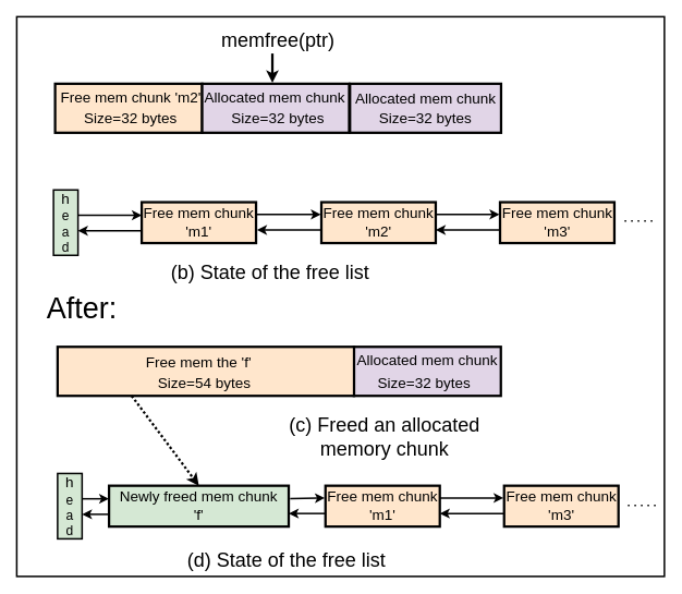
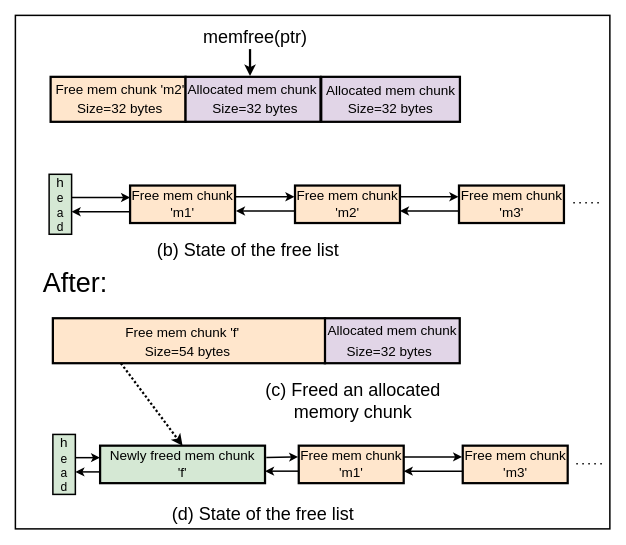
  <mxCell id="0" />
  <mxCell id="1" parent="0" />
  <mxCell id="2" value="" style="rounded=0;whiteSpace=wrap;html=1;fillColor=none;strokeWidth=2;" parent="1" vertex="1"><mxGeometry x="20" y="20" width="793" height="685" as="geometry" /></mxCell>
  <mxCell id="3" value="&lt;font style=&quot;font-size: 36px;&quot;&gt;After:&lt;/font&gt;" style="text;html=1;strokeColor=none;fillColor=none;align=center;verticalAlign=middle;whiteSpace=wrap;rounded=0;" parent="1" vertex="1"><mxGeometry x="70" y="360.5" width="60" height="30" as="geometry" /></mxCell>
  <mxCell id="4" value="" style="rounded=0;whiteSpace=wrap;html=1;strokeWidth=3;fillColor=#e1d5e7;strokeColor=default;" parent="1" vertex="1"><mxGeometry x="432.75" y="424" width="180" height="60" as="geometry" /></mxCell>
  <mxCell id="5" value="" style="rounded=0;whiteSpace=wrap;html=1;strokeWidth=3;fillColor=#ffe6cc;strokeColor=default;" parent="1" vertex="1"><mxGeometry x="70" y="424" width="363" height="60" as="geometry" /></mxCell>
  <mxCell id="6" value="&lt;font style=&quot;font-size: 18px;&quot;&gt;Size=54 bytes&lt;br&gt;&lt;/font&gt;" style="text;html=1;strokeColor=none;fillColor=none;align=center;verticalAlign=middle;whiteSpace=wrap;rounded=0;" parent="1" vertex="1"><mxGeometry x="188.25" y="454" width="124" height="30" as="geometry" /></mxCell>
- <mxCell id="7" value="&lt;font style=&quot;font-size: 18px;&quot;&gt;Free mem the&lt;/font&gt;&lt;font style=&quot;font-size: 18px;&quot;&gt; 'f'&lt;/font&gt;" style="text;html=1;strokeColor=none;fillColor=none;align=center;verticalAlign=middle;whiteSpace=wrap;rounded=0;" parent="1" vertex="1"><mxGeometry x="138.25" y="430" width="209.5" height="26" as="geometry" /></mxCell>
+ <mxCell id="7" value="&lt;font style=&quot;font-size: 18px;&quot;&gt;Free mem chunk&lt;/font&gt;&lt;font style=&quot;font-size: 18px;&quot;&gt; 'f'&lt;/font&gt;" style="text;html=1;strokeColor=none;fillColor=none;align=center;verticalAlign=middle;whiteSpace=wrap;rounded=0;" parent="1" vertex="1"><mxGeometry x="138.25" y="430" width="209.5" height="26" as="geometry" /></mxCell>
  <mxCell id="8" value="" style="rounded=0;whiteSpace=wrap;html=1;strokeWidth=3;fillColor=#ffe6cc;strokeColor=default;" parent="1" vertex="1"><mxGeometry x="67" y="102" width="180" height="60" as="geometry" /></mxCell>
  <mxCell id="9" value="&lt;font style=&quot;font-size: 18px;&quot;&gt;&lt;font style=&quot;font-size: 18px;&quot;&gt;Size=32 bytes&lt;br&gt;&lt;/font&gt;&lt;/font&gt;" style="text;html=1;strokeColor=none;fillColor=none;align=center;verticalAlign=middle;whiteSpace=wrap;rounded=0;" parent="1" vertex="1"><mxGeometry x="90.25" y="130" width="139" height="30" as="geometry" /></mxCell>
  <mxCell id="10" value="" style="rounded=0;whiteSpace=wrap;html=1;strokeWidth=3;fillColor=#e1d5e7;" parent="1" vertex="1"><mxGeometry x="247" y="102" width="180" height="60" as="geometry" /></mxCell>
  <mxCell id="11" value="&lt;font style=&quot;font-size: 18px;&quot;&gt;Allocated mem chunk&lt;/font&gt;" style="text;html=1;strokeColor=none;fillColor=none;align=center;verticalAlign=middle;whiteSpace=wrap;rounded=0;" parent="1" vertex="1"><mxGeometry x="230.5" y="106" width="209.5" height="26" as="geometry" /></mxCell>
  <mxCell id="12" value="" style="rounded=0;whiteSpace=wrap;html=1;strokeWidth=3;fillColor=#e1d5e7;strokeColor=default;" parent="1" vertex="1"><mxGeometry x="428" y="102" width="185" height="60" as="geometry" /></mxCell>
  <mxCell id="13" value="&lt;font style=&quot;font-size: 18px;&quot;&gt;Free mem chunk 'm2'&lt;br&gt;&lt;/font&gt;" style="text;html=1;strokeColor=none;fillColor=none;align=center;verticalAlign=middle;whiteSpace=wrap;rounded=0;" parent="1" vertex="1"><mxGeometry x="55" y="106" width="209.5" height="26" as="geometry" /></mxCell>
  <mxCell id="14" value="&lt;font style=&quot;font-size: 24px;&quot;&gt;memfree(ptr)&lt;/font&gt;" style="text;html=1;strokeColor=none;fillColor=none;align=center;verticalAlign=middle;whiteSpace=wrap;rounded=0;" parent="1" vertex="1"><mxGeometry x="310" y="35" width="60" height="30" as="geometry" /></mxCell>
  <mxCell id="15" value="" style="endArrow=classic;html=1;rounded=0;strokeWidth=3;" parent="1" edge="1"><mxGeometry width="50" height="50" relative="1" as="geometry"><mxPoint x="333" y="65" as="sourcePoint" /><mxPoint x="333" y="101" as="targetPoint" /></mxGeometry></mxCell>
  <mxCell id="16" value="&lt;div&gt;&lt;font style=&quot;font-size: 18px;&quot;&gt;h&lt;/font&gt;&lt;/div&gt;&lt;div&gt;&lt;font size=&quot;3&quot;&gt;e&lt;/font&gt;&lt;/div&gt;&lt;div&gt;&lt;font size=&quot;3&quot;&gt;a&lt;/font&gt;&lt;/div&gt;&lt;div&gt;&lt;font size=&quot;3&quot;&gt;d&lt;br&gt;&lt;/font&gt;&lt;/div&gt;" style="rounded=0;whiteSpace=wrap;html=1;strokeWidth=2;fillColor=#d5e8d4;strokeColor=default;" parent="1" vertex="1"><mxGeometry x="65" y="232" width="30" height="80" as="geometry" /></mxCell>
  <mxCell id="17" value="" style="endArrow=classic;html=1;rounded=0;exitX=1;exitY=0.5;exitDx=0;exitDy=0;strokeWidth=2;" parent="1" edge="1"><mxGeometry width="50" height="50" relative="1" as="geometry"><mxPoint x="95" y="263" as="sourcePoint" /><mxPoint x="173" y="263" as="targetPoint" /></mxGeometry></mxCell>
  <mxCell id="18" value="&lt;div&gt;&lt;font style=&quot;font-size: 18px;&quot;&gt;Free mem chunk &lt;br&gt;&lt;/font&gt;&lt;/div&gt;&lt;div&gt;&lt;font style=&quot;font-size: 18px;&quot;&gt;'m1'&lt;/font&gt;&lt;/div&gt;" style="rounded=0;whiteSpace=wrap;html=1;strokeWidth=3;fillColor=#ffe6cc;strokeColor=default;" parent="1" vertex="1"><mxGeometry x="173" y="247" width="140" height="50" as="geometry" /></mxCell>
  <mxCell id="19" value="" style="endArrow=classic;html=1;rounded=0;exitX=1;exitY=0.5;exitDx=0;exitDy=0;strokeWidth=2;" parent="1" edge="1"><mxGeometry width="50" height="50" relative="1" as="geometry"><mxPoint x="173" y="282" as="sourcePoint" /><mxPoint x="95" y="282" as="targetPoint" /></mxGeometry></mxCell>
  <mxCell id="20" value="" style="endArrow=classic;html=1;rounded=0;exitX=1;exitY=0.5;exitDx=0;exitDy=0;strokeWidth=2;" parent="1" edge="1"><mxGeometry width="50" height="50" relative="1" as="geometry"><mxPoint x="314.25" y="262" as="sourcePoint" /><mxPoint x="392.25" y="262" as="targetPoint" /></mxGeometry></mxCell>
  <mxCell id="21" value="" style="endArrow=classic;html=1;rounded=0;exitX=1;exitY=0.5;exitDx=0;exitDy=0;strokeWidth=2;" parent="1" edge="1"><mxGeometry width="50" height="50" relative="1" as="geometry"><mxPoint x="392.25" y="281" as="sourcePoint" /><mxPoint x="314.25" y="281" as="targetPoint" /></mxGeometry></mxCell>
  <mxCell id="22" value="" style="endArrow=none;dashed=1;html=1;dashPattern=1 3;strokeWidth=2;rounded=0;" parent="1" edge="1"><mxGeometry width="50" height="50" relative="1" as="geometry"><mxPoint x="768.25" y="618" as="sourcePoint" /><mxPoint x="808" y="618" as="targetPoint" /></mxGeometry></mxCell>
  <mxCell id="23" value="&lt;font style=&quot;font-size: 18px;&quot;&gt;&lt;font style=&quot;font-size: 18px;&quot;&gt;Size=32 bytes&lt;br&gt;&lt;/font&gt;&lt;/font&gt;" style="text;html=1;strokeColor=none;fillColor=none;align=center;verticalAlign=middle;whiteSpace=wrap;rounded=0;" parent="1" vertex="1"><mxGeometry x="255" y="130" width="170" height="30" as="geometry" /></mxCell>
  <mxCell id="24" value="&lt;font style=&quot;font-size: 18px;&quot;&gt;&lt;font style=&quot;font-size: 18px;&quot;&gt;Size=32 bytes&lt;br&gt;&lt;/font&gt;&lt;/font&gt;" style="text;html=1;strokeColor=none;fillColor=none;align=center;verticalAlign=middle;whiteSpace=wrap;rounded=0;" parent="1" vertex="1"><mxGeometry x="448" y="130" width="145" height="30" as="geometry" /></mxCell>
  <mxCell id="25" value="&lt;div&gt;&lt;font style=&quot;font-size: 18px;&quot;&gt;h&lt;/font&gt;&lt;/div&gt;&lt;div&gt;&lt;font size=&quot;3&quot;&gt;e&lt;/font&gt;&lt;/div&gt;&lt;div&gt;&lt;font size=&quot;3&quot;&gt;a&lt;/font&gt;&lt;/div&gt;&lt;div&gt;&lt;font size=&quot;3&quot;&gt;d&lt;br&gt;&lt;/font&gt;&lt;/div&gt;" style="rounded=0;whiteSpace=wrap;html=1;strokeWidth=2;fillColor=#d5e8d4;strokeColor=default;" parent="1" vertex="1"><mxGeometry x="70" y="579" width="30" height="80" as="geometry" /></mxCell>
  <mxCell id="26" value="" style="endArrow=classic;html=1;rounded=0;exitX=1;exitY=0.5;exitDx=0;exitDy=0;strokeWidth=2;" parent="1" edge="1"><mxGeometry width="50" height="50" relative="1" as="geometry"><mxPoint x="100" y="610" as="sourcePoint" /><mxPoint x="133" y="610" as="targetPoint" /></mxGeometry></mxCell>
  <mxCell id="27" value="" style="endArrow=classic;html=1;rounded=0;strokeWidth=2;" parent="1" edge="1"><mxGeometry width="50" height="50" relative="1" as="geometry"><mxPoint x="133" y="629" as="sourcePoint" /><mxPoint x="100" y="629" as="targetPoint" /></mxGeometry></mxCell>
  <mxCell id="28" value="&lt;div&gt;&lt;font style=&quot;font-size: 18px;&quot;&gt;Free mem chunk &lt;br&gt;&lt;/font&gt;&lt;/div&gt;&lt;div&gt;&lt;font style=&quot;font-size: 18px;&quot;&gt;'m2'&lt;/font&gt;&lt;/div&gt;" style="rounded=0;whiteSpace=wrap;html=1;strokeWidth=3;fillColor=#ffe6cc;strokeColor=default;" parent="1" vertex="1"><mxGeometry x="393" y="247" width="140" height="50" as="geometry" /></mxCell>
  <mxCell id="29" value="&lt;div&gt;&lt;font style=&quot;font-size: 18px;&quot;&gt;Newly freed mem chunk &lt;br&gt;&lt;/font&gt;&lt;/div&gt;&lt;font style=&quot;font-size: 18px;&quot;&gt;'f'&lt;/font&gt;" style="rounded=0;whiteSpace=wrap;html=1;strokeWidth=3;fillColor=#d5e8d4;strokeColor=default;" parent="1" vertex="1"><mxGeometry x="133" y="594" width="220" height="50" as="geometry" /></mxCell>
  <mxCell id="30" value="" style="endArrow=classic;html=1;rounded=0;strokeWidth=2;exitX=1.008;exitY=0.316;exitDx=0;exitDy=0;exitPerimeter=0;" parent="1" source="29" edge="1"><mxGeometry width="50" height="50" relative="1" as="geometry"><mxPoint x="363" y="609" as="sourcePoint" /><mxPoint x="397.25" y="609" as="targetPoint" /></mxGeometry></mxCell>
  <mxCell id="31" value="" style="endArrow=classic;html=1;rounded=0;exitX=1;exitY=0.5;exitDx=0;exitDy=0;strokeWidth=2;" parent="1" edge="1"><mxGeometry width="50" height="50" relative="1" as="geometry"><mxPoint x="397.25" y="628" as="sourcePoint" /><mxPoint x="353" y="628" as="targetPoint" /></mxGeometry></mxCell>
  <mxCell id="32" value="&lt;div&gt;&lt;font style=&quot;font-size: 18px;&quot;&gt;Free mem chunk &lt;br&gt;&lt;/font&gt;&lt;/div&gt;&lt;div&gt;&lt;font style=&quot;font-size: 18px;&quot;&gt;'m1'&lt;/font&gt;&lt;/div&gt;" style="rounded=0;whiteSpace=wrap;html=1;strokeWidth=3;fillColor=#ffe6cc;strokeColor=default;" parent="1" vertex="1"><mxGeometry x="398" y="594" width="140" height="50" as="geometry" /></mxCell>
  <mxCell id="33" value="" style="endArrow=classic;html=1;rounded=0;exitX=1;exitY=0.5;exitDx=0;exitDy=0;strokeWidth=2;" parent="1" edge="1"><mxGeometry width="50" height="50" relative="1" as="geometry"><mxPoint x="538" y="609" as="sourcePoint" /><mxPoint x="616" y="609" as="targetPoint" /></mxGeometry></mxCell>
  <mxCell id="34" value="" style="endArrow=classic;html=1;rounded=0;exitX=1;exitY=0.5;exitDx=0;exitDy=0;strokeWidth=2;" parent="1" edge="1"><mxGeometry width="50" height="50" relative="1" as="geometry"><mxPoint x="616" y="628" as="sourcePoint" /><mxPoint x="538" y="628" as="targetPoint" /></mxGeometry></mxCell>
  <mxCell id="35" value="&lt;div&gt;&lt;font style=&quot;font-size: 18px;&quot;&gt;Free mem chunk &lt;br&gt;&lt;/font&gt;&lt;/div&gt;&lt;div&gt;&lt;font style=&quot;font-size: 18px;&quot;&gt;'m3'&lt;/font&gt;&lt;/div&gt;" style="rounded=0;whiteSpace=wrap;html=1;strokeWidth=3;fillColor=#ffe6cc;strokeColor=default;" parent="1" vertex="1"><mxGeometry x="616.75" y="594" width="140" height="50" as="geometry" /></mxCell>
  <mxCell id="36" value="" style="endArrow=classic;html=1;rounded=0;strokeWidth=3;entryX=0.5;entryY=0;entryDx=0;entryDy=0;exitX=0.25;exitY=1;exitDx=0;exitDy=0;dashed=1;dashPattern=1 1;" parent="1" source="5" target="29" edge="1"><mxGeometry width="50" height="50" relative="1" as="geometry"><mxPoint x="333" y="494" as="sourcePoint" /><mxPoint x="253" y="564" as="targetPoint" /></mxGeometry></mxCell>
  <mxCell id="37" value="&lt;font style=&quot;font-size: 24px;&quot;&gt;(b) State of the free list&lt;/font&gt;" style="text;html=1;strokeColor=none;fillColor=none;align=center;verticalAlign=middle;whiteSpace=wrap;rounded=0;" parent="1" vertex="1"><mxGeometry x="104.5" y="319" width="451" height="30" as="geometry" /></mxCell>
  <mxCell id="38" value="&lt;div&gt;&lt;font style=&quot;font-size: 24px;&quot;&gt;(c) Freed an allocated &lt;br&gt;&lt;/font&gt;&lt;/div&gt;&lt;div&gt;&lt;font style=&quot;font-size: 24px;&quot;&gt;memory chunk&lt;/font&gt;&lt;/div&gt;" style="text;html=1;strokeColor=none;fillColor=none;align=center;verticalAlign=middle;whiteSpace=wrap;rounded=0;" parent="1" vertex="1"><mxGeometry x="348" y="519" width="245" height="30" as="geometry" /></mxCell>
  <mxCell id="39" value="&lt;font style=&quot;font-size: 24px;&quot;&gt;(d) State of the free list&lt;/font&gt;" style="text;html=1;strokeColor=none;fillColor=none;align=center;verticalAlign=middle;whiteSpace=wrap;rounded=0;" parent="1" vertex="1"><mxGeometry x="124.5" y="670" width="451" height="30" as="geometry" /></mxCell>
  <mxCell id="40" value="" style="endArrow=classic;html=1;rounded=0;exitX=1;exitY=0.5;exitDx=0;exitDy=0;strokeWidth=2;" parent="1" edge="1"><mxGeometry width="50" height="50" relative="1" as="geometry"><mxPoint x="533" y="262" as="sourcePoint" /><mxPoint x="611" y="262" as="targetPoint" /></mxGeometry></mxCell>
  <mxCell id="41" value="" style="endArrow=classic;html=1;rounded=0;exitX=1;exitY=0.5;exitDx=0;exitDy=0;strokeWidth=2;" parent="1" edge="1"><mxGeometry width="50" height="50" relative="1" as="geometry"><mxPoint x="611" y="281" as="sourcePoint" /><mxPoint x="533" y="281" as="targetPoint" /></mxGeometry></mxCell>
  <mxCell id="42" value="&lt;div&gt;&lt;font style=&quot;font-size: 18px;&quot;&gt;Free mem chunk &lt;br&gt;&lt;/font&gt;&lt;/div&gt;&lt;div&gt;&lt;font style=&quot;font-size: 18px;&quot;&gt;'m3'&lt;/font&gt;&lt;/div&gt;" style="rounded=0;whiteSpace=wrap;html=1;strokeWidth=3;fillColor=#ffe6cc;strokeColor=default;" parent="1" vertex="1"><mxGeometry x="611.75" y="247" width="140" height="50" as="geometry" /></mxCell>
  <mxCell id="43" value="" style="endArrow=none;dashed=1;html=1;dashPattern=1 3;strokeWidth=2;rounded=0;" parent="1" edge="1"><mxGeometry width="50" height="50" relative="1" as="geometry"><mxPoint x="764.25" y="270" as="sourcePoint" /><mxPoint x="804" y="270" as="targetPoint" /></mxGeometry></mxCell>
  <mxCell id="44" value="&lt;div&gt;&lt;font style=&quot;font-size: 18px;&quot;&gt;Allocated mem chunk&lt;/font&gt;&lt;/div&gt;" style="text;html=1;strokeColor=none;fillColor=none;align=center;verticalAlign=middle;whiteSpace=wrap;rounded=0;" parent="1" vertex="1"><mxGeometry x="415.5" y="106" width="210" height="30" as="geometry" /></mxCell>
  <mxCell id="45" value="&lt;div&gt;&lt;font style=&quot;font-size: 18px;&quot;&gt;Allocated mem chunk&lt;/font&gt;&lt;/div&gt;" style="text;html=1;strokeColor=none;fillColor=none;align=center;verticalAlign=middle;whiteSpace=wrap;rounded=0;" parent="1" vertex="1"><mxGeometry x="417.75" y="426" width="210" height="30" as="geometry" /></mxCell>
  <mxCell id="46" value="&lt;font style=&quot;font-size: 18px;&quot;&gt;Size=32 bytes&lt;br&gt;&lt;/font&gt;" style="text;html=1;strokeColor=none;fillColor=none;align=center;verticalAlign=middle;whiteSpace=wrap;rounded=0;" parent="1" vertex="1"><mxGeometry x="454.75" y="454" width="128" height="30" as="geometry" /></mxCell>
